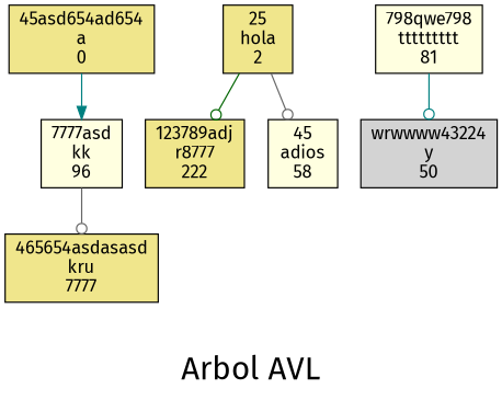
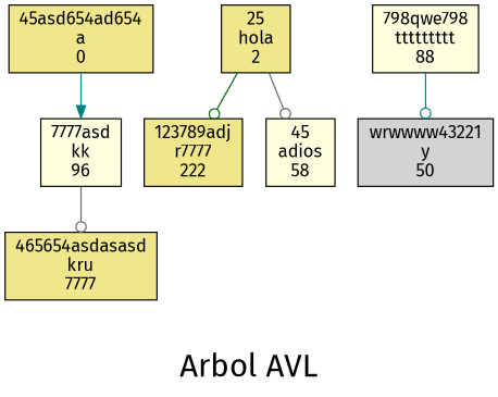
  digraph {
    fontname="Fira Sans"
    fontsize="25pt"
    label="Arbol AVL"
    node [fillcolor=khaki fontname="Fira Sans" shape=box style=filled]
    edge [arrowhead=odot color=teal fontname="Fira Sans" tailport=C1]
    n1 [label="45asd654ad654\na\n0"]
    n2 [fillcolor=lightyellow label="7777asd\nkk\n96"]
    n3 [label="25\nhola\n2"]
-   n4 [label="123789adj\nr8777\n222"]
+   n4 [label="123789adj\nr7777\n222"]
    n5 [fillcolor=lightyellow label="45\nadios\n58"]
    n6 [label="465654asdasasd\nkru\n7777"]
-   n7 [fillcolor=lightyellow label="798qwe798\nttttttttt\n81"]
-   n8 [fillcolor=lightgrey label="wrwwww43224\ny\n50"]
+   n7 [fillcolor=lightyellow label="798qwe798\nttttttttt\n88"]
+   n8 [fillcolor=lightgrey label="wrwwww43221\ny\n50"]
    n1 -> n2 [arrowhead=normal]
    n2 -> n6 [color=gray40 tailport=C0]
    n3 -> n4 [color=darkgreen tailport=C0]
    n3 -> n5 [color=gray40]
    n7 -> n8
  }
